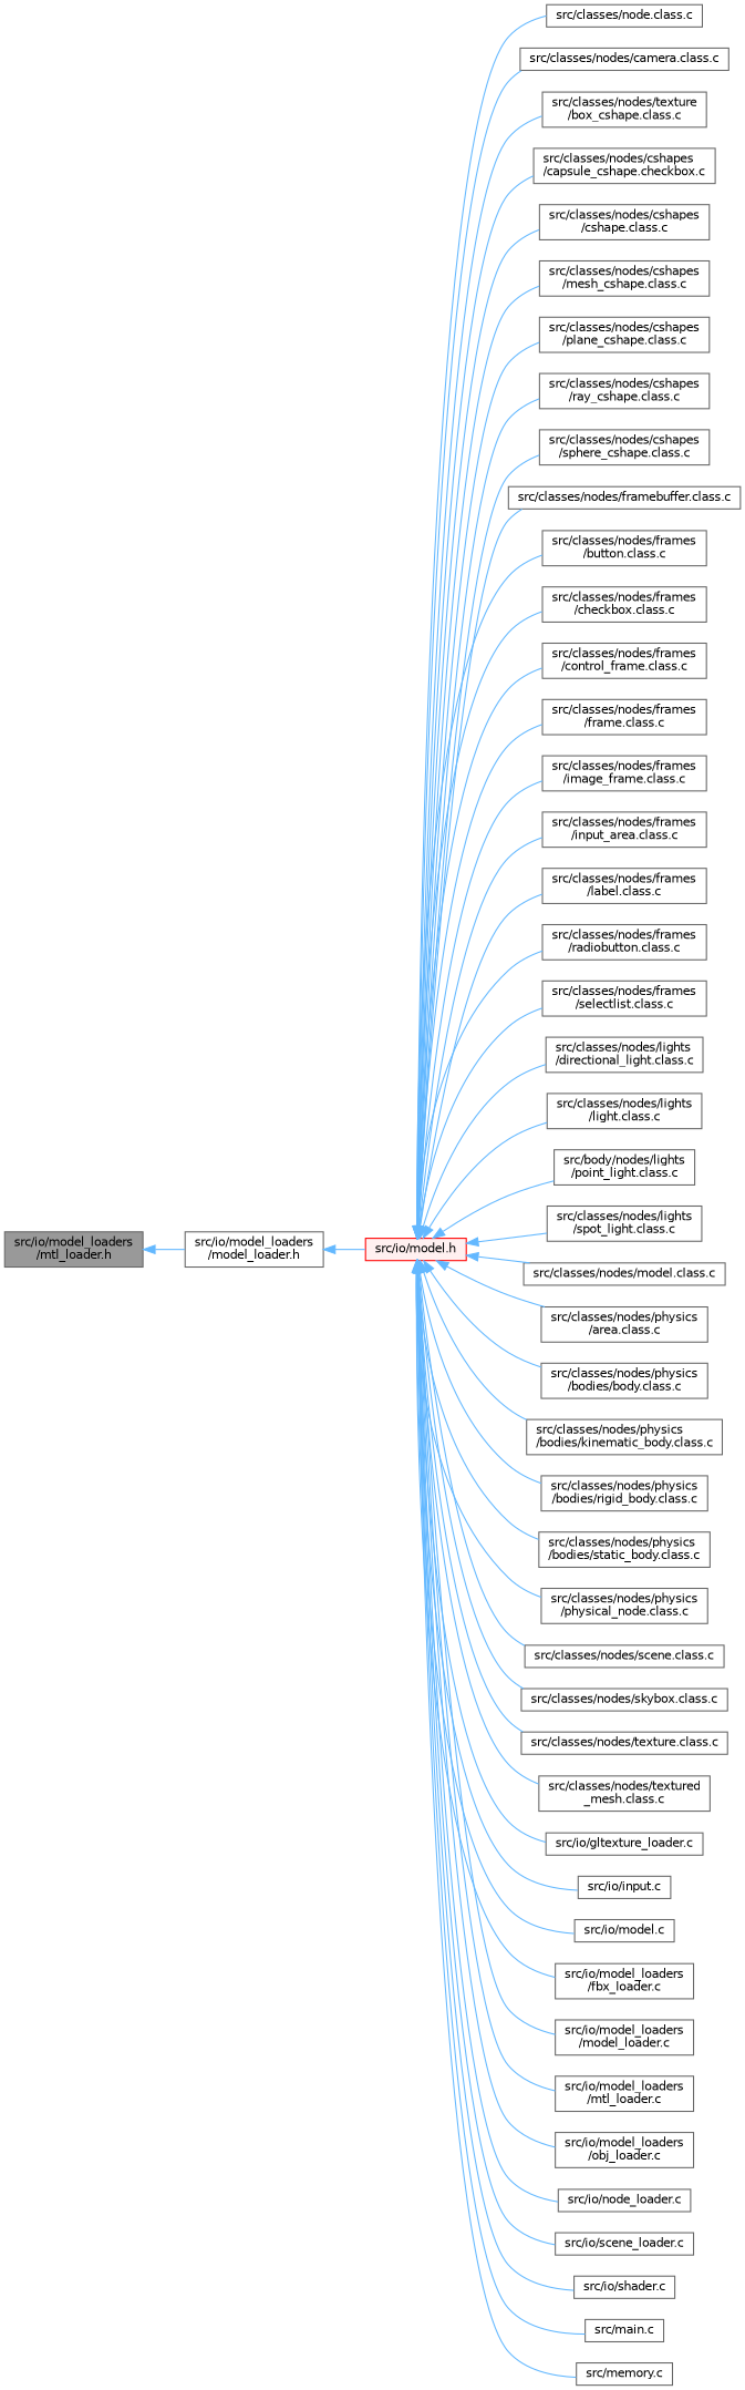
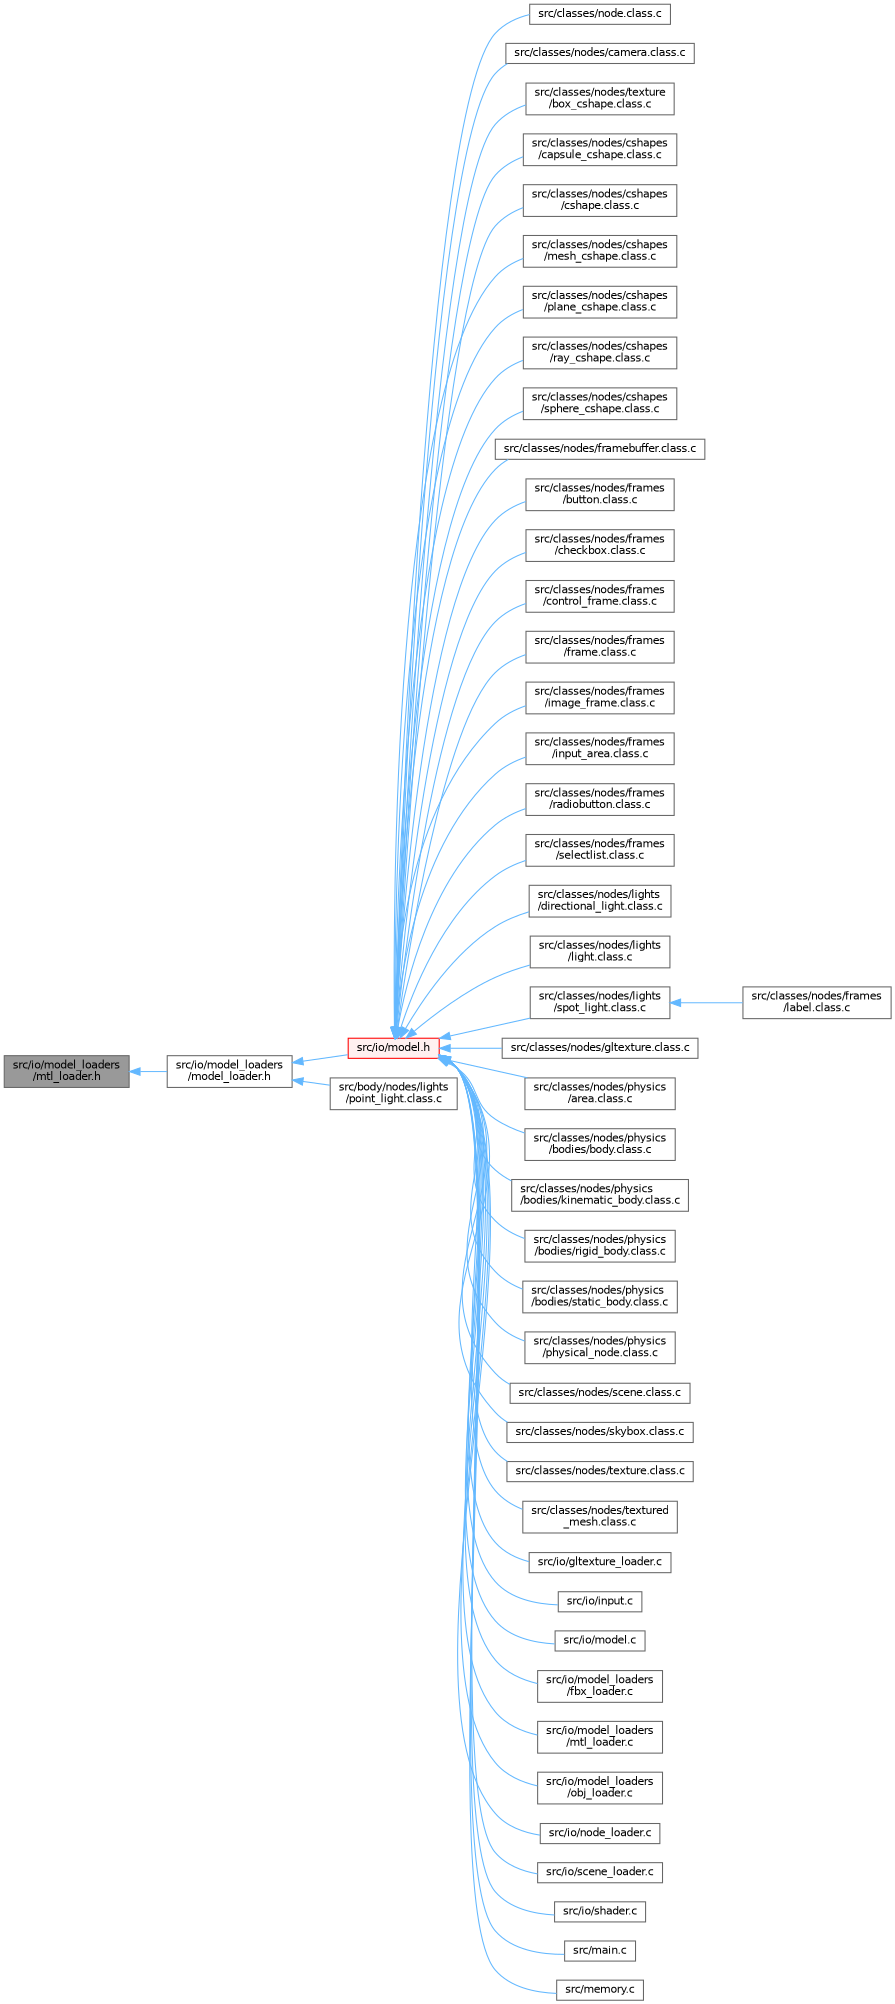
  digraph {
    rankdir=LR
    node [color=grey40 fillcolor=white fontname=Helvetica fontsize=10 shape=box style=filled]
    edge [color=steelblue1 dir=back fontname=Helvetica fontsize=10 labelfontname=Helvetica labelfontsize=10 style=solid]
    n1 [color=gray40 fillcolor=grey60 fontcolor=black height=0.2 label="src/io/model_loaders\l/mtl_loader.h" width=0.4]
    n2 [height=0.2 label="src/io/model_loaders\l/model_loader.h" width=0.4]
    n3 [color=red fillcolor="#FFF0F0" height=0.2 label="src/io/model.h" width=0.4]
    n4 [height=0.2 label="src/classes/node.class.c" width=0.4]
    n5 [height=0.2 label="src/classes/nodes/camera.class.c" width=0.4]
    n6 [height=0.2 label="src/classes/nodes/texture\l/box_cshape.class.c" width=0.4]
-   n7 [height=0.2 label="src/classes/nodes/cshapes\l/capsule_cshape.checkbox.c" width=0.4]
+   n7 [height=0.2 label="src/classes/nodes/cshapes\l/capsule_cshape.class.c" width=0.4]
    n8 [height=0.2 label="src/classes/nodes/cshapes\l/cshape.class.c" width=0.4]
    n9 [height=0.2 label="src/classes/nodes/cshapes\l/mesh_cshape.class.c" width=0.4]
    n10 [height=0.2 label="src/classes/nodes/cshapes\l/plane_cshape.class.c" width=0.4]
    n11 [height=0.2 label="src/classes/nodes/cshapes\l/ray_cshape.class.c" width=0.4]
    n12 [height=0.2 label="src/classes/nodes/cshapes\l/sphere_cshape.class.c" width=0.4]
    n13 [height=0.2 label="src/classes/nodes/framebuffer.class.c" width=0.4]
    n14 [height=0.2 label="src/classes/nodes/frames\l/button.class.c" width=0.4]
    n15 [height=0.2 label="src/classes/nodes/frames\l/checkbox.class.c" width=0.4]
    n16 [height=0.2 label="src/classes/nodes/frames\l/control_frame.class.c" width=0.4]
    n17 [height=0.2 label="src/classes/nodes/frames\l/frame.class.c" width=0.4]
    n18 [height=0.2 label="src/classes/nodes/frames\l/image_frame.class.c" width=0.4]
    n19 [height=0.2 label="src/classes/nodes/frames\l/input_area.class.c" width=0.4]
    n20 [height=0.2 label="src/classes/nodes/frames\l/label.class.c" width=0.4]
    n21 [height=0.2 label="src/classes/nodes/frames\l/radiobutton.class.c" width=0.4]
    n22 [height=0.2 label="src/classes/nodes/frames\l/selectlist.class.c" width=0.4]
    n23 [height=0.2 label="src/classes/nodes/lights\l/directional_light.class.c" width=0.4]
    n24 [height=0.2 label="src/classes/nodes/lights\l/light.class.c" width=0.4]
    n25 [height=0.2 label="src/body/nodes/lights\l/point_light.class.c" width=0.4]
    n26 [height=0.2 label="src/classes/nodes/lights\l/spot_light.class.c" width=0.4]
-   n27 [height=0.2 label="src/classes/nodes/model.class.c" width=0.4]
+   n27 [height=0.2 label="src/classes/nodes/gltexture.class.c" width=0.4]
    n28 [height=0.2 label="src/classes/nodes/physics\l/area.class.c" width=0.4]
    n29 [height=0.2 label="src/classes/nodes/physics\l/bodies/body.class.c" width=0.4]
    n30 [height=0.2 label="src/classes/nodes/physics\l/bodies/kinematic_body.class.c" width=0.4]
    n31 [height=0.2 label="src/classes/nodes/physics\l/bodies/rigid_body.class.c" width=0.4]
    n32 [height=0.2 label="src/classes/nodes/physics\l/bodies/static_body.class.c" width=0.4]
    n33 [height=0.2 label="src/classes/nodes/physics\l/physical_node.class.c" width=0.4]
    n34 [height=0.2 label="src/classes/nodes/scene.class.c" width=0.4]
    n35 [height=0.2 label="src/classes/nodes/skybox.class.c" width=0.4]
    n36 [height=0.2 label="src/classes/nodes/texture.class.c" width=0.4]
    n37 [height=0.2 label="src/classes/nodes/textured\l_mesh.class.c" width=0.4]
    n38 [height=0.2 label="src/io/gltexture_loader.c" width=0.4]
    n39 [height=0.2 label="src/io/input.c" width=0.4]
    n40 [height=0.2 label="src/io/model.c" width=0.4]
    n41 [height=0.2 label="src/io/model_loaders\l/fbx_loader.c" width=0.4]
-   n42 [height=0.2 label="src/io/model_loaders\l/model_loader.c" width=0.4]
    n43 [height=0.2 label="src/io/model_loaders\l/mtl_loader.c" width=0.4]
    n44 [height=0.2 label="src/io/model_loaders\l/obj_loader.c" width=0.4]
    n45 [height=0.2 label="src/io/node_loader.c" width=0.4]
    n46 [height=0.2 label="src/io/scene_loader.c" width=0.4]
    n47 [height=0.2 label="src/io/shader.c" width=0.4]
    n48 [height=0.2 label="src/main.c" width=0.4]
    n49 [height=0.2 label="src/memory.c" width=0.4]
    n1 -> n2
    n2 -> n3
    n3 -> n4
    n3 -> n5
    n3 -> n6
    n3 -> n7
    n3 -> n8
    n3 -> n9
    n3 -> n10
    n3 -> n11
    n3 -> n12
    n3 -> n13
    n3 -> n14
    n3 -> n15
    n3 -> n16
    n3 -> n17
    n3 -> n18
    n3 -> n19
-   n3 -> n20
+   n26 -> n20
    n3 -> n21
    n3 -> n22
    n3 -> n23
    n3 -> n24
-   n3 -> n25
+   n2 -> n25
    n3 -> n26
    n3 -> n27
    n3 -> n28
    n3 -> n29
    n3 -> n30
    n3 -> n31
    n3 -> n32
    n3 -> n33
    n3 -> n34
    n3 -> n35
    n3 -> n36
    n3 -> n37
    n3 -> n38
    n3 -> n39
    n3 -> n40
    n3 -> n41
-   n3 -> n42
    n3 -> n43
    n3 -> n44
    n3 -> n45
    n3 -> n46
    n3 -> n47
    n3 -> n48
    n3 -> n49
  }
